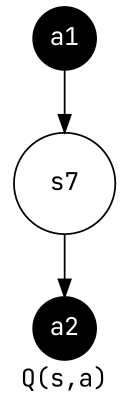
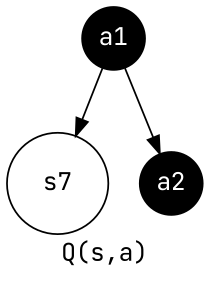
  digraph {
    fontname="JetBrains Mono"
    label="Q(s,a)"
    rankdir=TB
    node [fillcolor=black fixedsize=true fontcolor=white fontname="JetBrains Mono" shape=circle style=filled]
    edge [fontname="JetBrains Mono"]
    n1 [fillcolor=white fontcolor=black label=s7 width=0.8]
    n2 [label=a2 width=0.5]
    n3 [label=a1 width=0.5]
-   n1 -> n2
+   n3 -> n2
    n3 -> n1
  }
